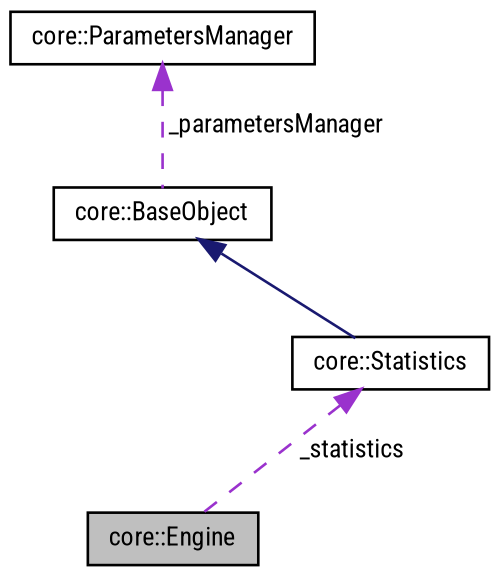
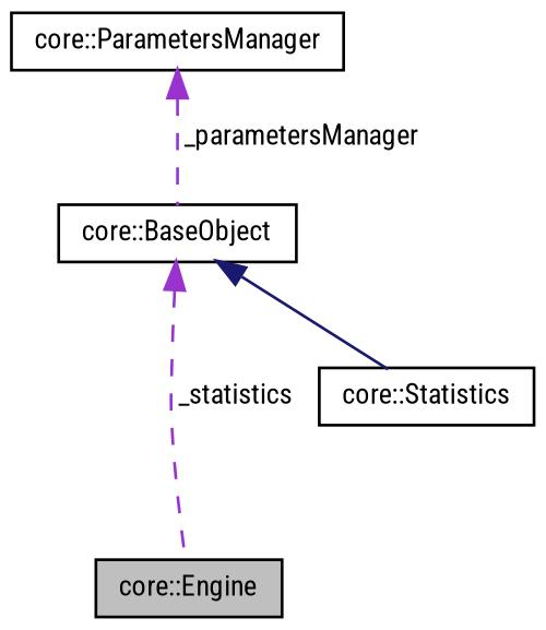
  digraph {
    fontname="Roboto Condensed"
    node [color=black fillcolor=white fontname="Roboto Condensed" fontsize=10 shape=record style=filled]
    edge [color=darkorchid3 dir=back fontname="Roboto Condensed" fontsize=10 labelfontname=Helvetica labelfontsize=10 style=dashed]
    n1 [fillcolor=grey75 fontcolor=black height=0.2 label="core::Engine" width=0.4]
    n2 [height=0.2 label="core::ParametersManager" width=0.4]
    n3 [height=0.2 label="core::BaseObject" width=0.4]
    n4 [height=0.2 label="core::Statistics" width=0.4]
    n2 -> n3 [label=" _parametersManager"]
    n3 -> n4 [color=midnightblue style=solid]
-   n4 -> n1 [label=" _statistics"]
+   n3 -> n1 [label=" _statistics"]
  }
